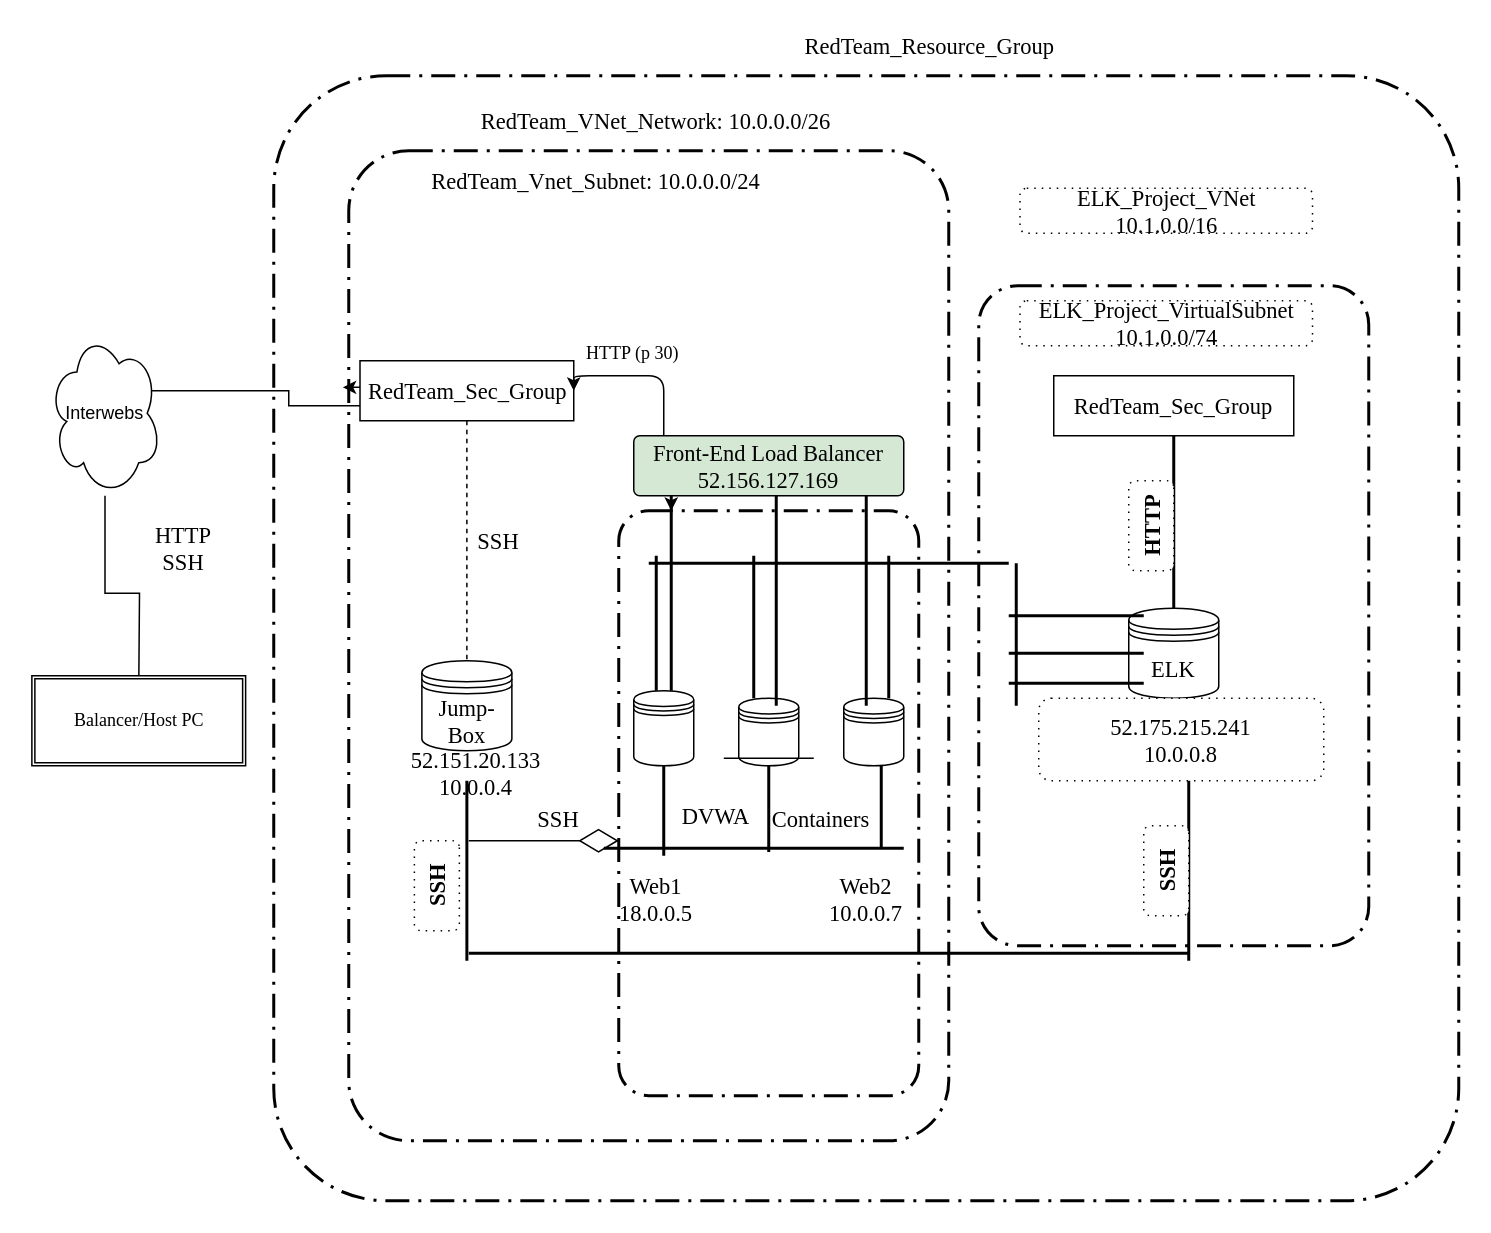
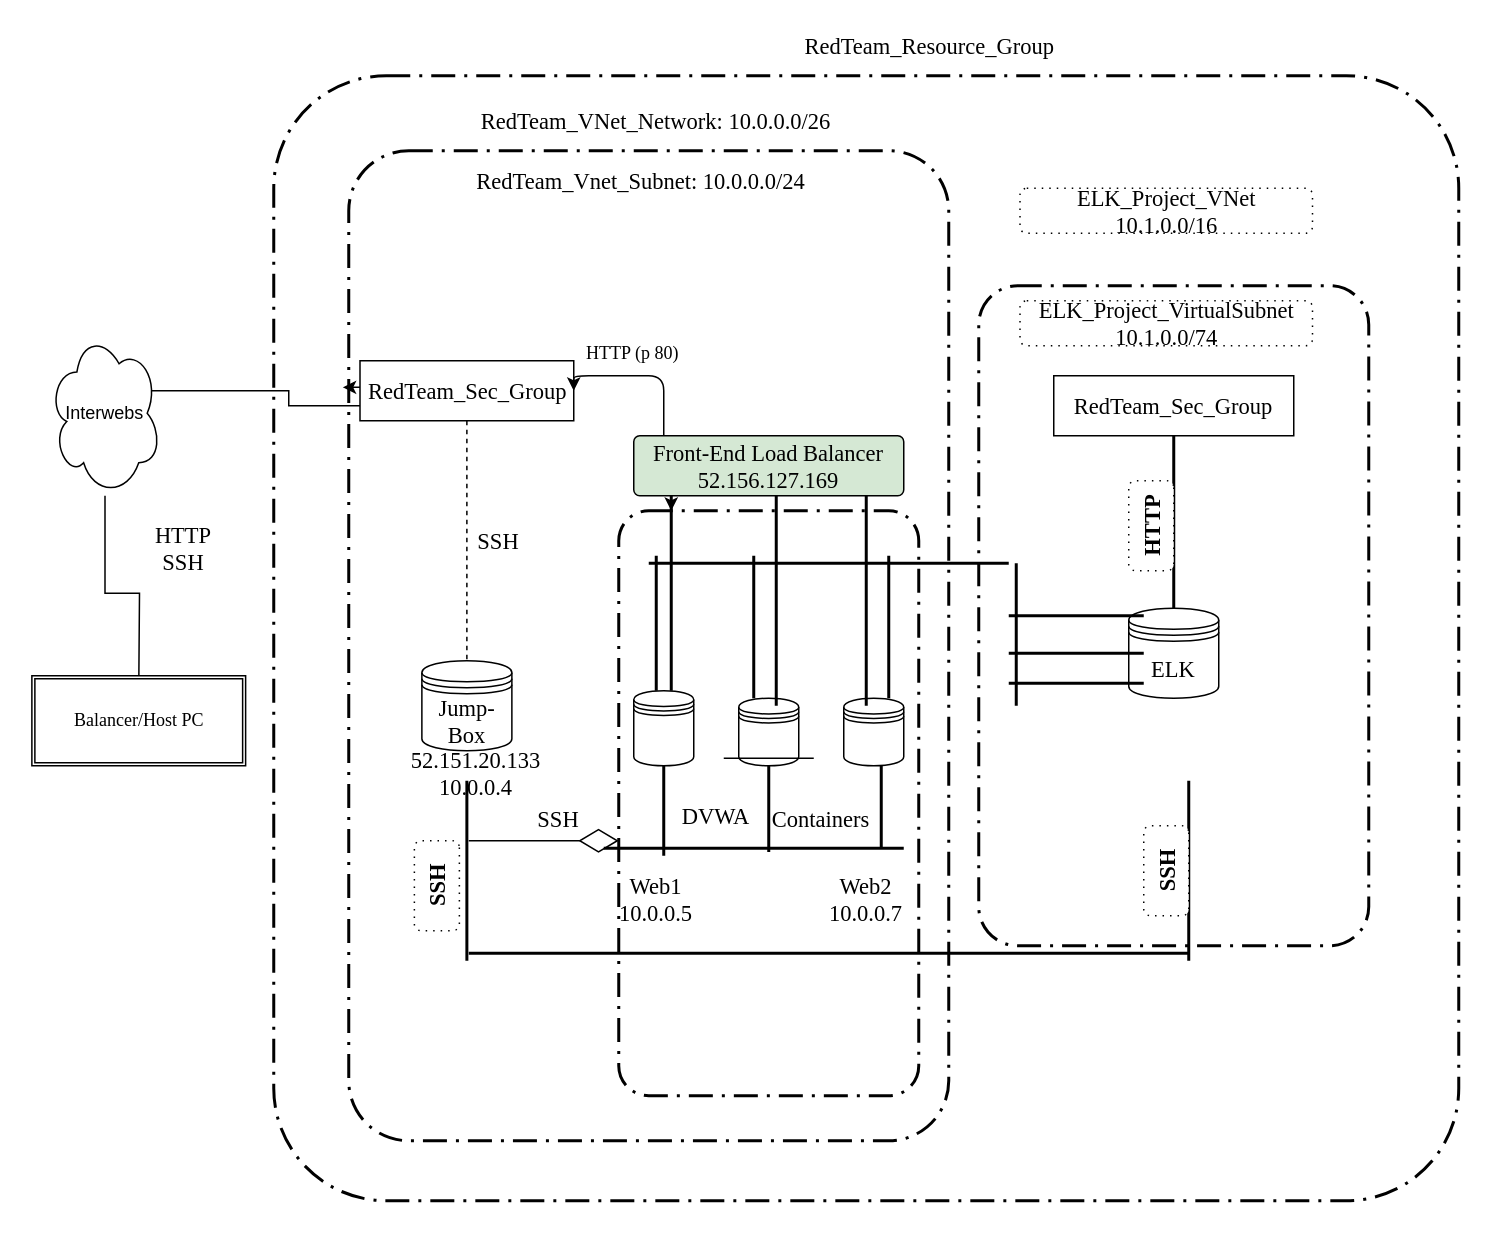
  <mxCell id="0" />
  <mxCell id="1" parent="0" />
  <mxCell id="2" style="edgeStyle=orthogonalEdgeStyle;rounded=0;orthogonalLoop=1;jettySize=auto;html=1;" parent="1" source="4" edge="1"><mxGeometry relative="1" as="geometry"><mxPoint x="92" y="460" as="targetPoint" /></mxGeometry></mxCell>
  <mxCell id="3" style="edgeStyle=orthogonalEdgeStyle;rounded=0;orthogonalLoop=1;jettySize=auto;html=1;exitX=0.875;exitY=0.5;exitDx=0;exitDy=0;exitPerimeter=0;fontFamily=Times New Roman;fontSize=15;entryX=-0.01;entryY=0.239;entryDx=0;entryDy=0;entryPerimeter=0;" parent="1" source="4" target="8" edge="1"><mxGeometry relative="1" as="geometry"><Array as="points"><mxPoint x="192" y="260" /><mxPoint x="192" y="270" /><mxPoint x="262" y="270" /><mxPoint x="262" y="258" /></Array></mxGeometry></mxCell>
  <mxCell id="4" value="Interwebs" style="ellipse;shape=cloud;whiteSpace=wrap;html=1;" parent="1" vertex="1"><mxGeometry x="32" y="220" width="75" height="110" as="geometry" /></mxCell>
  <mxCell id="5" value="Balancer/Host PC" style="shape=ext;double=1;rounded=0;whiteSpace=wrap;html=1;fontFamily=Times New Roman;" parent="1" vertex="1"><mxGeometry x="20.75" y="450" width="142.5" height="60" as="geometry" /></mxCell>
  <mxCell id="6" value="" style="rounded=1;arcSize=10;dashed=1;strokeColor=#000000;fillColor=none;gradientColor=none;dashPattern=8 3 1 3;strokeWidth=2;fontFamily=Times New Roman;" parent="1" vertex="1"><mxGeometry x="182" y="50" width="790" height="750" as="geometry" /></mxCell>
  <mxCell id="7" value="RedTeam_Resource_Group" style="text;html=1;strokeColor=none;fillColor=none;align=center;verticalAlign=middle;whiteSpace=wrap;rounded=0;fontFamily=Times New Roman;fontSize=15;" parent="1" vertex="1"><mxGeometry x="532" y="20" width="175" height="20" as="geometry" /></mxCell>
  <mxCell id="8" value="" style="rounded=1;arcSize=10;dashed=1;strokeColor=#000000;fillColor=none;gradientColor=none;dashPattern=8 3 1 3;strokeWidth=2;fontFamily=Times New Roman;fontSize=15;" parent="1" vertex="1"><mxGeometry x="232" y="100" width="400" height="660" as="geometry" /></mxCell>
  <mxCell id="9" value="RedTeam_VNet_Network: 10.0.0.0/26" style="text;html=1;strokeColor=none;fillColor=none;align=center;verticalAlign=middle;whiteSpace=wrap;rounded=0;fontFamily=Times New Roman;fontSize=15;" parent="1" vertex="1"><mxGeometry x="252" y="70" width="370" height="20" as="geometry" /></mxCell>
- <mxCell id="10" value="RedTeam_Vnet_Subnet: 10.0.0.0/24" style="text;html=1;strokeColor=none;fillColor=none;align=center;verticalAlign=middle;whiteSpace=wrap;rounded=0;fontFamily=Times New Roman;fontSize=15;" parent="1" vertex="1"><mxGeometry x="267" y="110" width="260" height="20" as="geometry" /></mxCell>
+ <mxCell id="10" value="RedTeam_Vnet_Subnet: 10.0.0.0/24" style="text;html=1;strokeColor=none;fillColor=none;align=center;verticalAlign=middle;whiteSpace=wrap;rounded=0;fontFamily=Times New Roman;fontSize=15;" parent="1" vertex="1"><mxGeometry x="297" y="110" width="260" height="20" as="geometry" /></mxCell>
  <mxCell id="11" value="RedTeam_Sec_Group" style="shape=umlLifeline;perimeter=lifelinePerimeter;whiteSpace=wrap;html=1;container=1;collapsible=0;recursiveResize=0;outlineConnect=0;fontFamily=Times New Roman;fontSize=15;" parent="1" vertex="1"><mxGeometry x="239.5" y="240" width="142.5" height="200" as="geometry" /></mxCell>
  <mxCell id="12" value="Jump-Box" style="shape=datastore;whiteSpace=wrap;html=1;fontFamily=Times New Roman;fontSize=15;" parent="1" vertex="1"><mxGeometry x="280.75" y="440" width="60" height="60" as="geometry" /></mxCell>
  <mxCell id="13" value="SSH" style="text;html=1;strokeColor=none;fillColor=none;align=center;verticalAlign=middle;whiteSpace=wrap;rounded=0;fontFamily=Times New Roman;fontSize=15;" parent="1" vertex="1"><mxGeometry x="312" y="350" width="40" height="20" as="geometry" /></mxCell>
  <mxCell id="14" value="" style="endArrow=diamondThin;endFill=0;endSize=24;html=1;fontFamily=Times New Roman;fontSize=15;" parent="1" edge="1"><mxGeometry width="160" relative="1" as="geometry"><mxPoint x="312" y="560" as="sourcePoint" /><mxPoint x="412" y="560" as="targetPoint" /><Array as="points"><mxPoint x="362" y="560" /></Array></mxGeometry></mxCell>
  <mxCell id="15" value="SSH" style="text;html=1;strokeColor=none;fillColor=none;align=center;verticalAlign=middle;whiteSpace=wrap;rounded=0;fontFamily=Times New Roman;fontSize=15;" parent="1" vertex="1"><mxGeometry x="352" y="535" width="40" height="20" as="geometry" /></mxCell>
  <mxCell id="16" value="" style="rounded=1;arcSize=10;dashed=1;strokeColor=#000000;fillColor=none;gradientColor=none;dashPattern=8 3 1 3;strokeWidth=2;fontFamily=Times New Roman;fontSize=15;" parent="1" vertex="1"><mxGeometry x="412" y="340" width="200" height="390" as="geometry" /></mxCell>
  <mxCell id="17" value="" style="shape=datastore;whiteSpace=wrap;html=1;fontFamily=Times New Roman;fontSize=15;" parent="1" vertex="1"><mxGeometry x="422" y="460" width="40" height="50" as="geometry" /></mxCell>
  <mxCell id="18" value="" style="shape=datastore;whiteSpace=wrap;html=1;fontFamily=Times New Roman;fontSize=15;" parent="1" vertex="1"><mxGeometry x="492" y="465" width="40" height="45" as="geometry" /></mxCell>
  <mxCell id="19" value="" style="shape=datastore;whiteSpace=wrap;html=1;fontFamily=Times New Roman;fontSize=15;" parent="1" vertex="1"><mxGeometry x="562" y="465" width="40" height="45" as="geometry" /></mxCell>
  <mxCell id="20" value="" style="line;strokeWidth=1;rotatable=0;dashed=0;labelPosition=right;align=left;verticalAlign=middle;spacingTop=0;spacingLeft=6;points=[];portConstraint=eastwest;fontFamily=Times New Roman;fontSize=15;" parent="1" vertex="1"><mxGeometry x="482" y="500" width="60" height="10" as="geometry" /></mxCell>
  <mxCell id="21" value="Front-End Load Balancer&lt;br&gt;52.156.127.169" style="rounded=1;arcSize=10;whiteSpace=wrap;html=1;align=center;fontFamily=Times New Roman;fontSize=15;fillColor=#d5e8d4;" parent="1" vertex="1"><mxGeometry x="422" y="290" width="180" height="40" as="geometry" /></mxCell>
  <mxCell id="22" value="52.151.20.133&lt;br&gt;10.0.0.4" style="text;html=1;strokeColor=none;fillColor=none;align=center;verticalAlign=middle;whiteSpace=wrap;rounded=0;fontFamily=Times New Roman;fontSize=15;" parent="1" vertex="1"><mxGeometry x="272" y="500" width="90" height="30" as="geometry" /></mxCell>
  <mxCell id="23" value="" style="line;strokeWidth=2;direction=south;html=1;fontFamily=Times New Roman;fontSize=15;" parent="1" vertex="1"><mxGeometry x="305.75" y="520" width="10" height="120" as="geometry" /></mxCell>
  <mxCell id="24" value="" style="line;strokeWidth=2;html=1;fontFamily=Times New Roman;fontSize=15;" parent="1" vertex="1"><mxGeometry x="402" y="560" width="200" height="10" as="geometry" /></mxCell>
  <mxCell id="25" value="" style="line;strokeWidth=2;direction=south;html=1;fontFamily=Times New Roman;fontSize=15;" parent="1" vertex="1"><mxGeometry x="437" y="510" width="10" height="60" as="geometry" /></mxCell>
  <mxCell id="26" value="" style="line;strokeWidth=2;direction=south;html=1;fontFamily=Times New Roman;fontSize=15;" parent="1" vertex="1"><mxGeometry x="507" y="510" width="10" height="57.5" as="geometry" /></mxCell>
  <mxCell id="27" value="" style="line;strokeWidth=2;direction=south;html=1;fontFamily=Times New Roman;fontSize=15;" parent="1" vertex="1"><mxGeometry x="582" y="510" width="10" height="55" as="geometry" /></mxCell>
  <mxCell id="28" value="HTTP&lt;br&gt;SSH" style="text;html=1;strokeColor=none;fillColor=none;align=center;verticalAlign=middle;whiteSpace=wrap;rounded=0;fontFamily=Times New Roman;fontSize=15;" parent="1" vertex="1"><mxGeometry x="92" y="340" width="60" height="50" as="geometry" /></mxCell>
- <mxCell id="29" value="Web1&lt;br&gt;18.0.0.5" style="text;html=1;strokeColor=none;fillColor=none;align=center;verticalAlign=middle;whiteSpace=wrap;rounded=0;fontFamily=Times New Roman;fontSize=15;" parent="1" vertex="1"><mxGeometry x="412" y="567.5" width="50" height="62.5" as="geometry" /></mxCell>
+ <mxCell id="29" value="Web1&lt;br&gt;10.0.0.5" style="text;html=1;strokeColor=none;fillColor=none;align=center;verticalAlign=middle;whiteSpace=wrap;rounded=0;fontFamily=Times New Roman;fontSize=15;" parent="1" vertex="1"><mxGeometry x="412" y="567.5" width="50" height="62.5" as="geometry" /></mxCell>
  <mxCell id="30" value="Web2&lt;br&gt;10.0.0.7" style="text;html=1;strokeColor=none;fillColor=none;align=center;verticalAlign=middle;whiteSpace=wrap;rounded=0;fontFamily=Times New Roman;fontSize=15;" parent="1" vertex="1"><mxGeometry x="557" y="578.12" width="40" height="41.25" as="geometry" /></mxCell>
  <mxCell id="31" value="" style="line;strokeWidth=2;direction=south;html=1;fontFamily=Times New Roman;fontSize=15;" parent="1" vertex="1"><mxGeometry x="512" y="330" width="10" height="140" as="geometry" /></mxCell>
  <mxCell id="32" value="DVWA" style="text;html=1;strokeColor=none;fillColor=none;align=center;verticalAlign=middle;whiteSpace=wrap;rounded=0;fontFamily=Times New Roman;fontSize=15;" parent="1" vertex="1"><mxGeometry x="452" y="525" width="50" height="35" as="geometry" /></mxCell>
  <mxCell id="33" value="Containers" style="text;html=1;strokeColor=none;fillColor=none;align=center;verticalAlign=middle;whiteSpace=wrap;rounded=0;fontFamily=Times New Roman;fontSize=15;" parent="1" vertex="1"><mxGeometry x="512" y="530" width="70" height="30" as="geometry" /></mxCell>
  <mxCell id="34" style="edgeStyle=orthogonalEdgeStyle;rounded=0;orthogonalLoop=1;jettySize=auto;html=1;exitX=0;exitY=0.5;exitDx=0;exitDy=0;exitPerimeter=0;entryX=0.175;entryY=0;entryDx=0;entryDy=0;entryPerimeter=0;fontFamily=Times New Roman;fontSize=15;" parent="1" source="35" target="16" edge="1"><mxGeometry relative="1" as="geometry" /></mxCell>
  <mxCell id="35" value="" style="line;strokeWidth=2;direction=south;html=1;fontFamily=Times New Roman;fontSize=15;" parent="1" vertex="1"><mxGeometry x="442" y="330" width="10" height="130" as="geometry" /></mxCell>
  <mxCell id="36" value="" style="line;strokeWidth=2;direction=south;html=1;fontFamily=Times New Roman;fontSize=15;" parent="1" vertex="1"><mxGeometry x="572" y="330" width="10" height="140" as="geometry" /></mxCell>
  <mxCell id="37" value="" style="edgeStyle=elbowEdgeStyle;elbow=vertical;endArrow=classic;html=1;fontFamily=Times New Roman;fontSize=15;" parent="1" edge="1"><mxGeometry width="50" height="50" relative="1" as="geometry"><mxPoint x="442" y="290" as="sourcePoint" /><mxPoint x="382" y="260" as="targetPoint" /><Array as="points"><mxPoint x="412" y="250" /></Array></mxGeometry></mxCell>
- <mxCell id="38" value="HTTP (p 30)" style="text;html=1;strokeColor=none;fillColor=none;align=center;verticalAlign=middle;whiteSpace=wrap;rounded=0;fontFamily=Times New Roman;fontSize=12;" parent="1" vertex="1"><mxGeometry x="379.5" y="220" width="82.5" height="30" as="geometry" /></mxCell>
+ <mxCell id="38" value="HTTP (p 80)" style="text;html=1;strokeColor=none;fillColor=none;align=center;verticalAlign=middle;whiteSpace=wrap;rounded=0;fontFamily=Times New Roman;fontSize=12;" parent="1" vertex="1"><mxGeometry x="379.5" y="220" width="82.5" height="30" as="geometry" /></mxCell>
  <mxCell id="39" value="" style="rounded=1;arcSize=10;dashed=1;strokeColor=#000000;fillColor=none;gradientColor=none;dashPattern=8 3 1 3;strokeWidth=2;fontFamily=Times New Roman;" vertex="1" parent="1"><mxGeometry x="652" y="190" width="260" height="440" as="geometry" /></mxCell>
  <mxCell id="40" value="RedTeam_Sec_Group" style="rounded=0;whiteSpace=wrap;html=1;fontSize=15;fontFamily=Times New Roman;" vertex="1" parent="1"><mxGeometry x="702" y="250" width="160" height="40" as="geometry" /></mxCell>
  <mxCell id="41" value="" style="line;strokeWidth=2;direction=south;html=1;fontFamily=Times New Roman;fontSize=15;" vertex="1" parent="1"><mxGeometry x="777" y="290" width="10" height="120" as="geometry" /></mxCell>
  <mxCell id="42" value="ELK" style="shape=datastore;whiteSpace=wrap;html=1;fontFamily=Times New Roman;fontSize=15;" vertex="1" parent="1"><mxGeometry x="752" y="405" width="60" height="60" as="geometry" /></mxCell>
- <mxCell id="43" value="52.175.215.241&lt;br&gt;10.0.0.8" style="shape=ext;rounded=1;html=1;whiteSpace=wrap;dashed=1;dashPattern=1 4;fontFamily=Times New Roman;fontSize=15;" vertex="1" parent="1"><mxGeometry x="692" y="465" width="190" height="55" as="geometry" /></mxCell>
  <mxCell id="44" value="HTTP" style="shape=ext;rounded=1;html=1;whiteSpace=wrap;dashed=1;dashPattern=1 4;fontFamily=Times New Roman;fontSize=15;direction=south;labelPosition=center;verticalLabelPosition=middle;align=center;verticalAlign=middle;horizontal=0;fontStyle=1" vertex="1" parent="1"><mxGeometry x="752" y="320" width="30" height="60" as="geometry" /></mxCell>
  <mxCell id="45" value="" style="line;strokeWidth=2;direction=south;html=1;fontFamily=Times New Roman;fontSize=15;" vertex="1" parent="1"><mxGeometry x="432" y="370" width="10" height="90" as="geometry" /></mxCell>
  <mxCell id="46" value="" style="line;strokeWidth=2;direction=south;html=1;fontFamily=Times New Roman;fontSize=15;" vertex="1" parent="1"><mxGeometry x="497" y="370" width="10" height="95" as="geometry" /></mxCell>
  <mxCell id="47" value="" style="line;strokeWidth=2;direction=south;html=1;fontFamily=Times New Roman;fontSize=15;" vertex="1" parent="1"><mxGeometry x="587" y="370" width="10" height="95" as="geometry" /></mxCell>
  <mxCell id="48" value="" style="line;strokeWidth=2;html=1;fontFamily=Times New Roman;fontSize=15;" vertex="1" parent="1"><mxGeometry x="432" y="370" width="240" height="10" as="geometry" /></mxCell>
  <mxCell id="49" value="" style="line;strokeWidth=2;direction=south;html=1;fontFamily=Times New Roman;fontSize=15;" vertex="1" parent="1"><mxGeometry x="672" y="375" width="10" height="95" as="geometry" /></mxCell>
  <mxCell id="50" value="" style="line;strokeWidth=2;html=1;fontFamily=Times New Roman;fontSize=15;" vertex="1" parent="1"><mxGeometry x="672" y="405" width="90" height="10" as="geometry" /></mxCell>
  <mxCell id="51" value="" style="line;strokeWidth=2;html=1;fontFamily=Times New Roman;fontSize=15;" vertex="1" parent="1"><mxGeometry x="672" y="430" width="90" height="10" as="geometry" /></mxCell>
  <mxCell id="52" value="" style="line;strokeWidth=2;html=1;fontFamily=Times New Roman;fontSize=15;" vertex="1" parent="1"><mxGeometry x="672" y="450" width="90" height="10" as="geometry" /></mxCell>
  <mxCell id="53" value="" style="line;strokeWidth=2;html=1;fontFamily=Times New Roman;fontSize=15;" vertex="1" parent="1"><mxGeometry x="312" y="630" width="480" height="10" as="geometry" /></mxCell>
  <mxCell id="54" value="" style="line;strokeWidth=2;direction=south;html=1;fontFamily=Times New Roman;fontSize=15;" vertex="1" parent="1"><mxGeometry x="787" y="520" width="10" height="120" as="geometry" /></mxCell>
  <mxCell id="55" value="SSH" style="shape=ext;rounded=1;html=1;whiteSpace=wrap;dashed=1;dashPattern=1 4;fontFamily=Times New Roman;fontSize=15;direction=south;labelPosition=center;verticalLabelPosition=middle;align=center;verticalAlign=middle;horizontal=0;fontStyle=1" vertex="1" parent="1"><mxGeometry x="762" y="550" width="30" height="60" as="geometry" /></mxCell>
  <mxCell id="56" value="SSH" style="shape=ext;rounded=1;html=1;whiteSpace=wrap;dashed=1;dashPattern=1 4;fontFamily=Times New Roman;fontSize=15;direction=south;labelPosition=center;verticalLabelPosition=middle;align=center;verticalAlign=middle;horizontal=0;fontStyle=1" vertex="1" parent="1"><mxGeometry x="275.75" y="560" width="30" height="60" as="geometry" /></mxCell>
  <mxCell id="57" style="edgeStyle=orthogonalEdgeStyle;rounded=0;orthogonalLoop=1;jettySize=auto;html=1;exitX=0.5;exitY=1;exitDx=0;exitDy=0;fontFamily=Times New Roman;fontSize=15;" edge="1" parent="1" source="7" target="7"><mxGeometry relative="1" as="geometry" /></mxCell>
  <mxCell id="58" value="ELK_Project_VNet&lt;br&gt;10.1.0.0/16" style="shape=ext;rounded=1;html=1;whiteSpace=wrap;dashed=1;dashPattern=1 4;fontFamily=Times New Roman;fontSize=15;" vertex="1" parent="1"><mxGeometry x="679.5" y="125" width="195" height="30" as="geometry" /></mxCell>
  <mxCell id="59" value="ELK_Project_VirtualSubnet&lt;br&gt;10.1.0.0/74" style="shape=ext;rounded=1;html=1;whiteSpace=wrap;dashed=1;dashPattern=1 4;fontFamily=Times New Roman;fontSize=15;" vertex="1" parent="1"><mxGeometry x="679.5" y="200" width="195" height="30" as="geometry" /></mxCell>
